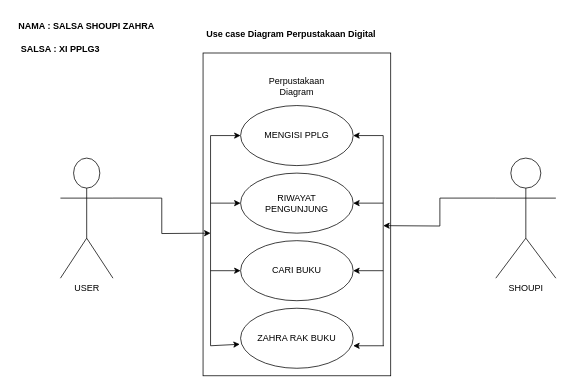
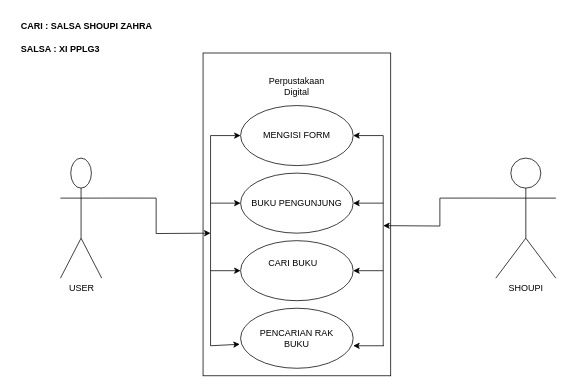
  <mxCell id="0" />
  <mxCell id="1" parent="0" />
  <mxCell id="2" value="" style="rounded=0;whiteSpace=wrap;html=1;" vertex="1" parent="1"><mxGeometry x="270" y="70" width="250" height="430" as="geometry" /></mxCell>
- <mxCell id="3" value="Perpustakaan Diagram" style="text;html=1;strokeColor=none;fillColor=none;align=center;verticalAlign=middle;whiteSpace=wrap;rounded=0;" vertex="1" parent="1"><mxGeometry x="365" y="100" width="60" height="30" as="geometry" /></mxCell>
+ <mxCell id="3" value="Perpustakaan Digital" style="text;html=1;strokeColor=none;fillColor=none;align=center;verticalAlign=middle;whiteSpace=wrap;rounded=0;" vertex="1" parent="1"><mxGeometry x="365" y="100" width="60" height="30" as="geometry" /></mxCell>
  <mxCell id="4" value="" style="ellipse;whiteSpace=wrap;html=1;" vertex="1" parent="1"><mxGeometry x="320" y="140" width="150" height="80" as="geometry" /></mxCell>
  <mxCell id="5" value="" style="ellipse;whiteSpace=wrap;html=1;" vertex="1" parent="1"><mxGeometry x="320" y="230" width="150" height="80" as="geometry" /></mxCell>
  <mxCell id="6" value="" style="ellipse;whiteSpace=wrap;html=1;" vertex="1" parent="1"><mxGeometry x="320" y="320" width="150" height="80" as="geometry" /></mxCell>
  <mxCell id="7" value="" style="ellipse;whiteSpace=wrap;html=1;" vertex="1" parent="1"><mxGeometry x="320" y="410" width="150" height="80" as="geometry" /></mxCell>
- <mxCell id="8" value="MENGISI PPLG" style="text;html=1;strokeColor=none;fillColor=none;align=center;verticalAlign=middle;whiteSpace=wrap;rounded=0;" vertex="1" parent="1"><mxGeometry x="345" y="165" width="100" height="30" as="geometry" /></mxCell>
- <mxCell id="9" value="RIWAYAT PENGUNJUNG" style="text;html=1;strokeColor=none;fillColor=none;align=center;verticalAlign=middle;whiteSpace=wrap;rounded=0;" vertex="1" parent="1"><mxGeometry x="330" y="255" width="130" height="30" as="geometry" /></mxCell>
- <mxCell id="10" value="CARI BUKU" style="text;html=1;strokeColor=none;fillColor=none;align=center;verticalAlign=middle;whiteSpace=wrap;rounded=0;" vertex="1" parent="1"><mxGeometry x="360" y="345" width="70" height="30" as="geometry" /></mxCell>
- <mxCell id="11" value="ZAHRA RAK BUKU" style="text;html=1;strokeColor=none;fillColor=none;align=center;verticalAlign=middle;whiteSpace=wrap;rounded=0;" vertex="1" parent="1"><mxGeometry x="335" y="435" width="120" height="30" as="geometry" /></mxCell>
+ <mxCell id="8" value="MENGISI FORM" style="text;html=1;strokeColor=none;fillColor=none;align=center;verticalAlign=middle;whiteSpace=wrap;rounded=0;" vertex="1" parent="1"><mxGeometry x="345" y="165" width="100" height="30" as="geometry" /></mxCell>
+ <mxCell id="9" value="BUKU PENGUNJUNG" style="text;html=1;strokeColor=none;fillColor=none;align=center;verticalAlign=middle;whiteSpace=wrap;rounded=0;" vertex="1" parent="1"><mxGeometry x="330" y="255" width="130" height="30" as="geometry" /></mxCell>
+ <mxCell id="10" value="CARI BUKU" style="text;html=1;strokeColor=none;fillColor=none;align=center;verticalAlign=middle;whiteSpace=wrap;rounded=0;" vertex="1" parent="1"><mxGeometry x="355" y="335" width="70" height="30" as="geometry" /></mxCell>
+ <mxCell id="11" value="PENCARIAN RAK BUKU" style="text;html=1;strokeColor=none;fillColor=none;align=center;verticalAlign=middle;whiteSpace=wrap;rounded=0;" vertex="1" parent="1"><mxGeometry x="335" y="435" width="120" height="30" as="geometry" /></mxCell>
  <mxCell id="12" style="edgeStyle=orthogonalEdgeStyle;rounded=0;orthogonalLoop=1;jettySize=auto;html=1;exitX=1;exitY=0.333;exitDx=0;exitDy=0;exitPerimeter=0;" edge="1" parent="1" source="13"><mxGeometry relative="1" as="geometry"><mxPoint x="280" y="310" as="targetPoint" /></mxGeometry></mxCell>
- <mxCell id="13" value="USER" style="shape=umlActor;verticalLabelPosition=bottom;verticalAlign=top;html=1;outlineConnect=0;" vertex="1" parent="1"><mxGeometry x="80" y="210" width="70" height="160" as="geometry" /></mxCell>
+ <mxCell id="13" value="USER" style="shape=umlActor;verticalLabelPosition=bottom;verticalAlign=top;html=1;outlineConnect=0;" vertex="1" parent="1"><mxGeometry x="80" y="210" width="55" height="160" as="geometry" /></mxCell>
  <mxCell id="14" style="edgeStyle=orthogonalEdgeStyle;rounded=0;orthogonalLoop=1;jettySize=auto;html=1;exitX=0;exitY=0.333;exitDx=0;exitDy=0;exitPerimeter=0;" edge="1" parent="1" source="15"><mxGeometry relative="1" as="geometry"><mxPoint x="510" y="300" as="targetPoint" /></mxGeometry></mxCell>
  <mxCell id="15" value="SHOUPI" style="shape=umlActor;verticalLabelPosition=bottom;verticalAlign=top;html=1;outlineConnect=0;" vertex="1" parent="1"><mxGeometry x="660" y="210" width="80" height="160" as="geometry" /></mxCell>
  <mxCell id="16" style="edgeStyle=orthogonalEdgeStyle;rounded=0;orthogonalLoop=1;jettySize=auto;html=1;entryX=1;entryY=0.5;entryDx=0;entryDy=0;" edge="1" parent="1" target="4"><mxGeometry relative="1" as="geometry"><mxPoint x="510" y="460" as="sourcePoint" /><Array as="points"><mxPoint x="510" y="180" /></Array></mxGeometry></mxCell>
  <mxCell id="17" value="" style="endArrow=classic;html=1;rounded=0;entryX=0.993;entryY=0.313;entryDx=0;entryDy=0;entryPerimeter=0;elbow=vertical;" edge="1" parent="1"><mxGeometry width="50" height="50" relative="1" as="geometry"><mxPoint x="511" y="460" as="sourcePoint" /><mxPoint x="470" y="460.04" as="targetPoint" /><Array as="points"><mxPoint x="511" y="460" /></Array></mxGeometry></mxCell>
  <mxCell id="18" value="" style="endArrow=classic;html=1;rounded=0;entryX=1;entryY=0.5;entryDx=0;entryDy=0;" edge="1" parent="1" target="5"><mxGeometry width="50" height="50" relative="1" as="geometry"><mxPoint x="510" y="270" as="sourcePoint" /><mxPoint x="330" y="370" as="targetPoint" /><Array as="points"><mxPoint x="510" y="270" /></Array></mxGeometry></mxCell>
  <mxCell id="19" value="" style="endArrow=classic;html=1;rounded=0;entryX=1;entryY=0.5;entryDx=0;entryDy=0;" edge="1" parent="1" target="6"><mxGeometry width="50" height="50" relative="1" as="geometry"><mxPoint x="510" y="360" as="sourcePoint" /><mxPoint x="520" y="370" as="targetPoint" /></mxGeometry></mxCell>
- <mxCell id="20" value="NAMA : SALSA SHOUPI ZAHRA" style="text;html=1;strokeColor=none;fillColor=none;align=center;verticalAlign=middle;whiteSpace=wrap;rounded=0;fontStyle=1" vertex="1" parent="1"><mxGeometry x="20" y="20" width="190" height="30" as="geometry" /></mxCell>
+ <mxCell id="20" value="CARI : SALSA SHOUPI ZAHRA" style="text;html=1;strokeColor=none;fillColor=none;align=center;verticalAlign=middle;whiteSpace=wrap;rounded=0;fontStyle=1" vertex="1" parent="1"><mxGeometry x="20" y="20" width="190" height="30" as="geometry" /></mxCell>
  <mxCell id="21" value="SALSA : XI PPLG3" style="text;html=1;strokeColor=none;fillColor=none;align=center;verticalAlign=middle;whiteSpace=wrap;rounded=0;fontStyle=1" vertex="1" parent="1"><mxGeometry x="20" y="50" width="120" height="30" as="geometry" /></mxCell>
- <mxCell id="22" value="Use case Diagram Perpustakaan Digital" style="text;html=1;strokeColor=none;fillColor=none;align=center;verticalAlign=middle;whiteSpace=wrap;rounded=0;fontStyle=1" vertex="1" parent="1"><mxGeometry x="270" y="20" width="235" height="50" as="geometry" /></mxCell>
  <mxCell id="23" style="edgeStyle=orthogonalEdgeStyle;rounded=0;orthogonalLoop=1;jettySize=auto;html=1;" edge="1" parent="1"><mxGeometry relative="1" as="geometry"><mxPoint x="280" y="460" as="sourcePoint" /><mxPoint x="320" y="180" as="targetPoint" /><Array as="points"><mxPoint x="280" y="180" /></Array></mxGeometry></mxCell>
  <mxCell id="24" value="" style="endArrow=classic;html=1;rounded=0;entryX=-0.007;entryY=0.6;entryDx=0;entryDy=0;entryPerimeter=0;" edge="1" parent="1" target="7"><mxGeometry width="50" height="50" relative="1" as="geometry"><mxPoint x="280" y="460" as="sourcePoint" /><mxPoint x="310" y="460" as="targetPoint" /></mxGeometry></mxCell>
  <mxCell id="25" value="" style="endArrow=classic;html=1;rounded=0;entryX=0;entryY=0.5;entryDx=0;entryDy=0;" edge="1" parent="1" target="6"><mxGeometry width="50" height="50" relative="1" as="geometry"><mxPoint x="280" y="360" as="sourcePoint" /><mxPoint x="330" y="320" as="targetPoint" /></mxGeometry></mxCell>
  <mxCell id="26" value="" style="endArrow=classic;html=1;rounded=0;entryX=0;entryY=0.5;entryDx=0;entryDy=0;" edge="1" parent="1" target="5"><mxGeometry width="50" height="50" relative="1" as="geometry"><mxPoint x="280" y="270" as="sourcePoint" /><mxPoint x="330" y="230" as="targetPoint" /></mxGeometry></mxCell>
